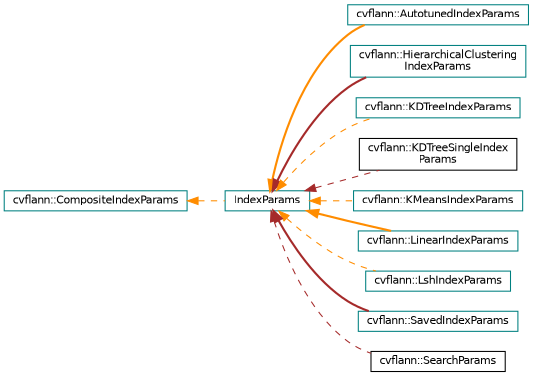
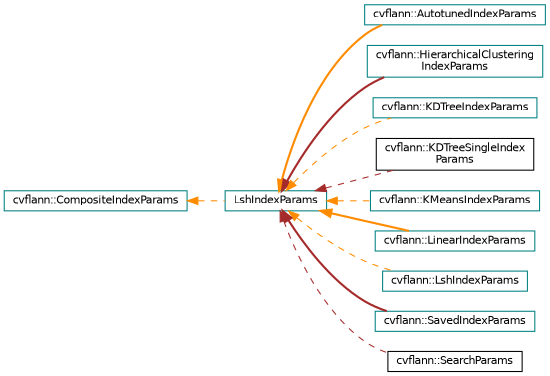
  digraph {
    rankdir=LR
    node [color=teal fillcolor=white fontname=Helvetica fontsize=10 shape=record style=filled]
    edge [color=darkorange dir=back fontname=Helvetica fontsize=10 labelfontname=Helvetica labelfontsize=10 style=dashed]
-   n1 [height=0.2 label=IndexParams width=0.4]
+   n1 [height=0.2 label=LshIndexParams width=0.4]
    n2 [height=0.2 label="cvflann::AutotunedIndexParams" width=0.4]
    n3 [height=0.2 label="cvflann::HierarchicalClustering\lIndexParams" width=0.4]
    n4 [height=0.2 label="cvflann::KDTreeIndexParams" width=0.4]
    n5 [color=black height=0.2 label="cvflann::KDTreeSingleIndex\lParams" width=0.4]
    n6 [height=0.2 label="cvflann::KMeansIndexParams" width=0.4]
    n7 [height=0.2 label="cvflann::LinearIndexParams" width=0.4]
    n8 [height=0.2 label="cvflann::LshIndexParams" width=0.4]
    n9 [height=0.2 label="cvflann::SavedIndexParams" width=0.4]
    n10 [color=black height=0.2 label="cvflann::SearchParams" width=0.4]
    n11 [height=0.2 label="cvflann::CompositeIndexParams" width=0.4]
    n1 -> n2 [style=bold]
    n1 -> n3 [color=brown style=bold]
    n1 -> n4
    n1 -> n5 [color=brown]
    n1 -> n6
    n1 -> n7 [style=bold]
    n1 -> n8
    n1 -> n9 [color=brown style=bold]
    n1 -> n10 [color=brown]
    n11 -> n1
  }
